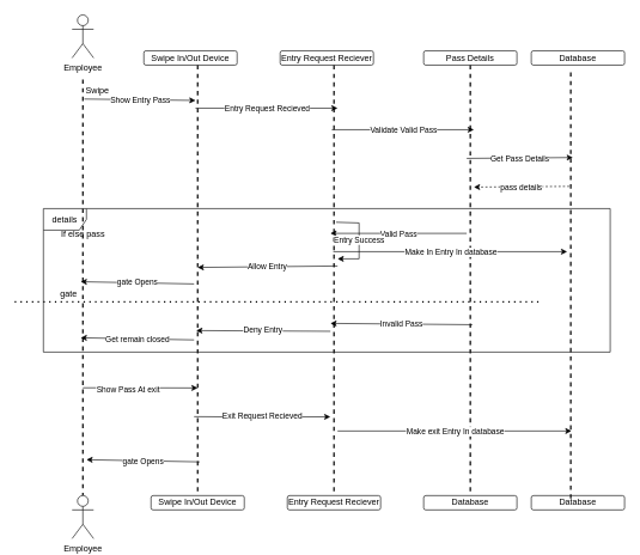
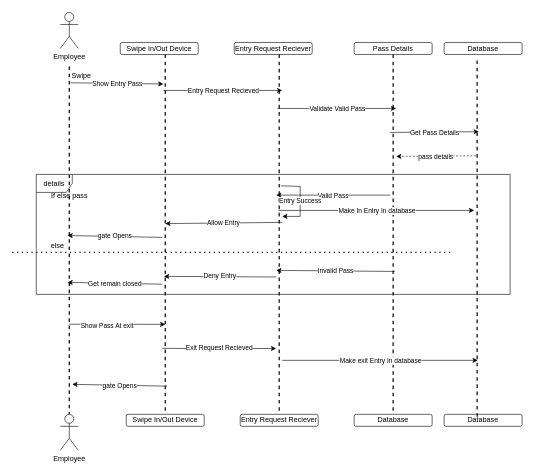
  <mxCell id="0" />
  <mxCell id="1" parent="0" />
  <mxCell id="2" value="details" style="shape=umlFrame;whiteSpace=wrap;html=1;pointerEvents=0;" parent="1" vertex="1"><mxGeometry x="60" y="290" width="790" height="200" as="geometry" /></mxCell>
  <mxCell id="3" value="Employee" style="shape=umlActor;verticalLabelPosition=bottom;verticalAlign=top;html=1;outlineConnect=0;" parent="1" vertex="1"><mxGeometry x="100" y="20" width="30" height="60" as="geometry" /></mxCell>
  <mxCell id="4" value="Swipe In/Out Device" style="rounded=1;whiteSpace=wrap;html=1;" parent="1" vertex="1"><mxGeometry x="200" y="70" width="130" height="20" as="geometry" /></mxCell>
  <mxCell id="5" value="Entry Request Reciever" style="rounded=1;whiteSpace=wrap;html=1;" parent="1" vertex="1"><mxGeometry x="390" y="70" width="130" height="20" as="geometry" /></mxCell>
  <mxCell id="6" value="Pass Details" style="rounded=1;whiteSpace=wrap;html=1;" parent="1" vertex="1"><mxGeometry x="590" y="70" width="130" height="20" as="geometry" /></mxCell>
  <mxCell id="7" value="Swipe In/Out Device" style="rounded=1;whiteSpace=wrap;html=1;" parent="1" vertex="1"><mxGeometry x="210" y="690" width="130" height="20" as="geometry" /></mxCell>
  <mxCell id="8" value="Entry Request Reciever" style="rounded=1;whiteSpace=wrap;html=1;" parent="1" vertex="1"><mxGeometry x="400" y="690" width="130" height="20" as="geometry" /></mxCell>
  <mxCell id="9" value="Database" style="rounded=1;whiteSpace=wrap;html=1;" parent="1" vertex="1"><mxGeometry x="590" y="690" width="130" height="20" as="geometry" /></mxCell>
  <mxCell id="10" value="" style="line;strokeWidth=2;direction=south;html=1;dashed=1;" parent="1" vertex="1"><mxGeometry x="270" y="90" width="10" height="600" as="geometry" /></mxCell>
  <mxCell id="11" value="" style="line;strokeWidth=2;direction=south;html=1;dashed=1;" parent="1" vertex="1"><mxGeometry x="460" y="90" width="10" height="600" as="geometry" /></mxCell>
  <mxCell id="12" value="" style="line;strokeWidth=2;direction=south;html=1;dashed=1;" parent="1" vertex="1"><mxGeometry x="650" y="90" width="10" height="600" as="geometry" /></mxCell>
  <mxCell id="13" value="" style="endArrow=classic;html=1;rounded=0;entryX=0.082;entryY=0.8;entryDx=0;entryDy=0;entryPerimeter=0;exitX=0.047;exitY=0.3;exitDx=0;exitDy=0;exitPerimeter=0;" parent="1" source="21" target="10" edge="1"><mxGeometry relative="1" as="geometry"><mxPoint x="130" y="139.5" as="sourcePoint" /><mxPoint x="230" y="139.5" as="targetPoint" /></mxGeometry></mxCell>
  <mxCell id="14" value="Show Entry Pass" style="edgeLabel;resizable=0;html=1;;align=center;verticalAlign=middle;" parent="13" connectable="0" vertex="1"><mxGeometry relative="1" as="geometry" /></mxCell>
  <mxCell id="15" value="" style="endArrow=classic;html=1;rounded=0;entryX=0.135;entryY=0.2;entryDx=0;entryDy=0;entryPerimeter=0;" parent="1" edge="1"><mxGeometry relative="1" as="geometry"><mxPoint x="462" y="180" as="sourcePoint" /><mxPoint x="660" y="180" as="targetPoint" /></mxGeometry></mxCell>
  <mxCell id="16" value="Validate Valid Pass" style="edgeLabel;resizable=0;html=1;;align=center;verticalAlign=middle;" parent="15" connectable="0" vertex="1"><mxGeometry relative="1" as="geometry" /></mxCell>
  <mxCell id="17" value="" style="endArrow=classic;html=1;rounded=0;entryX=0.198;entryY=0.2;entryDx=0;entryDy=0;entryPerimeter=0;" parent="1" target="33" edge="1"><mxGeometry relative="1" as="geometry"><mxPoint x="650" y="220" as="sourcePoint" /><mxPoint x="843" y="220" as="targetPoint" /></mxGeometry></mxCell>
  <mxCell id="18" value="Get Pass Details" style="edgeLabel;resizable=0;html=1;;align=center;verticalAlign=middle;" parent="17" connectable="0" vertex="1"><mxGeometry relative="1" as="geometry" /></mxCell>
  <mxCell id="19" value="pass details" style="endArrow=classic;html=1;rounded=0;dashed=1;exitX=0.265;exitY=0.7;exitDx=0;exitDy=0;exitPerimeter=0;" parent="1" source="33" edge="1"><mxGeometry width="50" height="50" relative="1" as="geometry"><mxPoint x="780" y="260" as="sourcePoint" /><mxPoint x="660" y="260" as="targetPoint" /></mxGeometry></mxCell>
  <mxCell id="20" value="Valid Pass" style="endArrow=classic;html=1;rounded=0;" parent="1" edge="1"><mxGeometry width="50" height="50" relative="1" as="geometry"><mxPoint x="650" y="324.5" as="sourcePoint" /><mxPoint x="460" y="324.5" as="targetPoint" /></mxGeometry></mxCell>
  <mxCell id="21" value="" style="line;strokeWidth=2;direction=south;html=1;dashed=1;" parent="1" vertex="1"><mxGeometry x="110" y="110" width="10" height="580" as="geometry" /></mxCell>
  <mxCell id="22" value="Allow Entry" style="endArrow=classic;html=1;rounded=0;exitX=0.48;exitY=0.1;exitDx=0;exitDy=0;exitPerimeter=0;" parent="1" edge="1"><mxGeometry width="50" height="50" relative="1" as="geometry"><mxPoint x="470" y="370" as="sourcePoint" /><mxPoint x="275" y="372" as="targetPoint" /></mxGeometry></mxCell>
  <mxCell id="23" value="" style="endArrow=none;dashed=1;html=1;dashPattern=1 3;strokeWidth=2;rounded=0;" parent="1" edge="1"><mxGeometry width="50" height="50" relative="1" as="geometry"><mxPoint x="750" y="420" as="sourcePoint" /><mxPoint x="20" y="420" as="targetPoint" /></mxGeometry></mxCell>
  <mxCell id="24" value="Invalid Pass" style="endArrow=classic;html=1;rounded=0;exitX=0.603;exitY=0.2;exitDx=0;exitDy=0;exitPerimeter=0;" parent="1" source="12" edge="1"><mxGeometry width="50" height="50" relative="1" as="geometry"><mxPoint x="661" y="453" as="sourcePoint" /><mxPoint x="460" y="450" as="targetPoint" /></mxGeometry></mxCell>
- <mxCell id="25" value="gate" style="text;html=1;align=center;verticalAlign=middle;resizable=0;points=[];autosize=1;strokeColor=none;fillColor=none;" parent="1" vertex="1"><mxGeometry y="395" width="50" height="30" as="geometry" x="70" /></mxCell>
+ <mxCell id="25" value="else" style="text;html=1;align=center;verticalAlign=middle;resizable=0;points=[];autosize=1;strokeColor=none;fillColor=none;" parent="1" vertex="1"><mxGeometry y="395" width="50" height="30" as="geometry" x="70" /></mxCell>
  <mxCell id="26" value="If else pass" style="text;html=1;align=center;verticalAlign=middle;resizable=0;points=[];autosize=1;strokeColor=none;fillColor=none;" parent="1" vertex="1"><mxGeometry y="310" width="90" height="30" as="geometry" x="70" /></mxCell>
  <mxCell id="27" value="Deny Entry" style="endArrow=classic;html=1;rounded=0;exitX=0.635;exitY=0.7;exitDx=0;exitDy=0;exitPerimeter=0;" parent="1" edge="1"><mxGeometry width="50" height="50" relative="1" as="geometry"><mxPoint x="460" y="461" as="sourcePoint" /><mxPoint x="273" y="460" as="targetPoint" /></mxGeometry></mxCell>
  <mxCell id="28" value="Swipe" style="text;html=1;align=center;verticalAlign=middle;resizable=0;points=[];autosize=1;strokeColor=none;fillColor=none;" parent="1" vertex="1"><mxGeometry x="110" y="110" width="50" height="30" as="geometry" /></mxCell>
  <mxCell id="29" value="" style="endArrow=classic;html=1;rounded=0;exitX=0.5;exitY=0.4;exitDx=0;exitDy=0;exitPerimeter=0;" parent="1" edge="1"><mxGeometry relative="1" as="geometry"><mxPoint x="464" y="350" as="sourcePoint" /><mxPoint x="790" y="350" as="targetPoint" /></mxGeometry></mxCell>
  <mxCell id="30" value="Make In Entry In database" style="edgeLabel;resizable=0;html=1;;align=center;verticalAlign=middle;" parent="29" connectable="0" vertex="1"><mxGeometry relative="1" as="geometry" /></mxCell>
  <mxCell id="31" value="Database" style="rounded=1;whiteSpace=wrap;html=1;" parent="1" vertex="1"><mxGeometry x="740" y="70" width="130" height="20" as="geometry" /></mxCell>
  <mxCell id="32" value="Database" style="rounded=1;whiteSpace=wrap;html=1;" parent="1" vertex="1"><mxGeometry x="740" y="690" width="130" height="20" as="geometry" /></mxCell>
  <mxCell id="33" value="" style="line;strokeWidth=2;direction=south;html=1;dashed=1;" parent="1" vertex="1"><mxGeometry x="790" y="100" width="10" height="600" as="geometry" /></mxCell>
  <mxCell id="34" value="Employee" style="shape=umlActor;verticalLabelPosition=bottom;verticalAlign=top;html=1;outlineConnect=0;" parent="1" vertex="1"><mxGeometry x="100" y="690" width="30" height="60" as="geometry" /></mxCell>
  <mxCell id="35" style="edgeStyle=orthogonalEdgeStyle;rounded=0;orthogonalLoop=1;jettySize=auto;html=1;exitX=0.741;exitY=0.5;exitDx=0;exitDy=0;exitPerimeter=0;entryX=0.75;entryY=0.5;entryDx=0;entryDy=0;entryPerimeter=0;" parent="1" source="21" target="10" edge="1"><mxGeometry relative="1" as="geometry" /></mxCell>
  <mxCell id="36" value="Show Pass At exit" style="edgeLabel;html=1;align=center;verticalAlign=middle;resizable=0;points=[];" parent="35" vertex="1" connectable="0"><mxGeometry x="-0.214" y="-3" relative="1" as="geometry"><mxPoint as="offset" /></mxGeometry></mxCell>
  <mxCell id="37" value="Exit Request Recieved" style="edgeStyle=orthogonalEdgeStyle;rounded=0;orthogonalLoop=1;jettySize=auto;html=1;exitX=0.741;exitY=0.5;exitDx=0;exitDy=0;exitPerimeter=0;entryX=0.817;entryY=1;entryDx=0;entryDy=0;entryPerimeter=0;" parent="1" target="11" edge="1"><mxGeometry relative="1" as="geometry"><mxPoint x="270" y="580" as="sourcePoint" /><mxPoint x="400" y="580" as="targetPoint" /></mxGeometry></mxCell>
  <mxCell id="38" value="" style="endArrow=classic;html=1;rounded=0;entryX=0.135;entryY=0.2;entryDx=0;entryDy=0;entryPerimeter=0;" parent="1" edge="1"><mxGeometry relative="1" as="geometry"><mxPoint x="272" y="150" as="sourcePoint" /><mxPoint x="470" y="150" as="targetPoint" /></mxGeometry></mxCell>
  <mxCell id="39" value="Entry Request Recieved" style="edgeLabel;resizable=0;html=1;;align=center;verticalAlign=middle;" parent="38" connectable="0" vertex="1"><mxGeometry relative="1" as="geometry" /></mxCell>
  <mxCell id="40" value="gate Opens" style="endArrow=classic;html=1;rounded=0;entryX=0.486;entryY=0.8;entryDx=0;entryDy=0;entryPerimeter=0;" parent="1" target="21" edge="1"><mxGeometry width="50" height="50" relative="1" as="geometry"><mxPoint x="270" y="395" as="sourcePoint" /><mxPoint x="110" y="397" as="targetPoint" /></mxGeometry></mxCell>
  <mxCell id="41" value="Get remain closed" style="endArrow=classic;html=1;rounded=0;entryX=0.486;entryY=0.8;entryDx=0;entryDy=0;entryPerimeter=0;" parent="1" edge="1"><mxGeometry width="50" height="50" relative="1" as="geometry"><mxPoint x="270" y="473" as="sourcePoint" /><mxPoint x="112" y="470" as="targetPoint" /></mxGeometry></mxCell>
  <mxCell id="42" value="" style="endArrow=classic;html=1;rounded=0;exitX=0.5;exitY=0.4;exitDx=0;exitDy=0;exitPerimeter=0;" parent="1" edge="1"><mxGeometry relative="1" as="geometry"><mxPoint x="470" y="600" as="sourcePoint" /><mxPoint x="796" y="600" as="targetPoint" /></mxGeometry></mxCell>
  <mxCell id="43" value="Make exit Entry In database" style="edgeLabel;resizable=0;html=1;;align=center;verticalAlign=middle;" parent="42" connectable="0" vertex="1"><mxGeometry relative="1" as="geometry" /></mxCell>
  <mxCell id="44" value="gate Opens" style="endArrow=classic;html=1;rounded=0;entryX=0.486;entryY=0.8;entryDx=0;entryDy=0;entryPerimeter=0;" parent="1" edge="1"><mxGeometry width="50" height="50" relative="1" as="geometry"><mxPoint x="278" y="643" as="sourcePoint" /><mxPoint x="120" y="640" as="targetPoint" /></mxGeometry></mxCell>
  <mxCell id="45" value="Entry Success" style="endArrow=classic;html=1;rounded=0;exitX=0.365;exitY=0.2;exitDx=0;exitDy=0;exitPerimeter=0;" parent="1" source="11" edge="1"><mxGeometry width="50" height="50" relative="1" as="geometry"><mxPoint x="660" y="360" as="sourcePoint" /><mxPoint x="470" y="360" as="targetPoint" /><Array as="points"><mxPoint x="500" y="310" /><mxPoint x="500" y="350" /><mxPoint x="500" y="360" /></Array></mxGeometry></mxCell>
